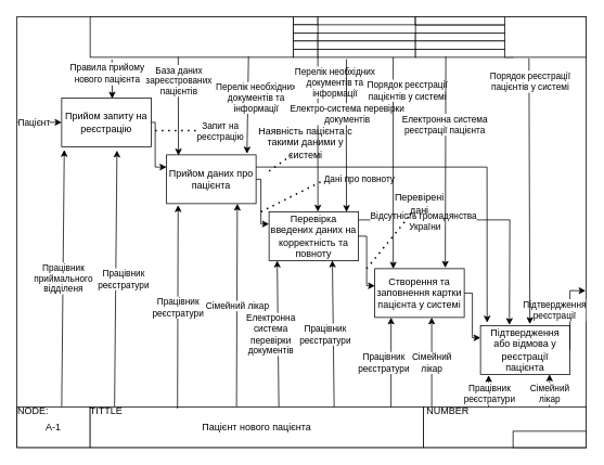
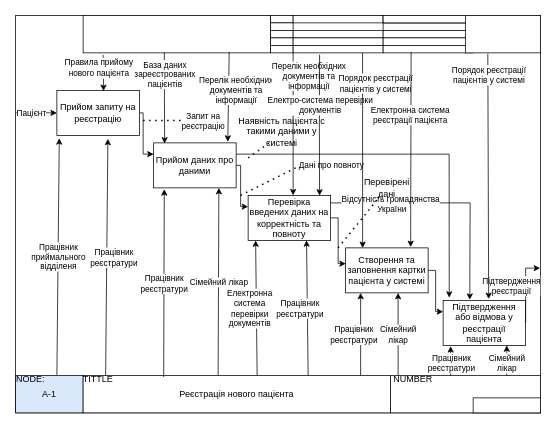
  <mxCell id="0" />
  <mxCell id="1" parent="0" />
  <mxCell id="2" value="" style="rounded=0;whiteSpace=wrap;html=1;" vertex="1" parent="1"><mxGeometry x="20" y="20" width="700" height="530" as="geometry" /></mxCell>
  <mxCell id="3" value="" style="rounded=0;whiteSpace=wrap;html=1;" vertex="1" parent="1"><mxGeometry x="110" y="20" width="250" height="50" as="geometry" /></mxCell>
  <mxCell id="4" value="" style="rounded=0;whiteSpace=wrap;html=1;" vertex="1" parent="1"><mxGeometry x="360" y="20" width="30" height="10" as="geometry" /></mxCell>
  <mxCell id="5" value="" style="rounded=0;whiteSpace=wrap;html=1;" vertex="1" parent="1"><mxGeometry x="360" y="30" width="30" height="10" as="geometry" /></mxCell>
  <mxCell id="6" value="" style="rounded=0;whiteSpace=wrap;html=1;" vertex="1" parent="1"><mxGeometry x="360" y="40" width="30" height="10" as="geometry" /></mxCell>
  <mxCell id="7" value="" style="rounded=0;whiteSpace=wrap;html=1;" vertex="1" parent="1"><mxGeometry x="360" y="50" width="30" height="10" as="geometry" /></mxCell>
  <mxCell id="8" value="" style="rounded=0;whiteSpace=wrap;html=1;" vertex="1" parent="1"><mxGeometry x="360" y="60" width="30" height="10" as="geometry" /></mxCell>
  <mxCell id="9" value="" style="rounded=0;whiteSpace=wrap;html=1;" vertex="1" parent="1"><mxGeometry x="390" y="20" width="120" height="10" as="geometry" /></mxCell>
  <mxCell id="10" value="" style="rounded=0;whiteSpace=wrap;html=1;" vertex="1" parent="1"><mxGeometry x="510" y="30" width="120" height="10" as="geometry" /></mxCell>
  <mxCell id="11" value="" style="rounded=0;whiteSpace=wrap;html=1;" vertex="1" parent="1"><mxGeometry x="390" y="40" width="120" height="10" as="geometry" /></mxCell>
  <mxCell id="12" value="" style="rounded=0;whiteSpace=wrap;html=1;" vertex="1" parent="1"><mxGeometry x="390" y="50" width="120" height="10" as="geometry" /></mxCell>
  <mxCell id="13" value="" style="rounded=0;whiteSpace=wrap;html=1;" vertex="1" parent="1"><mxGeometry x="390" y="60" width="120" height="10" as="geometry" /></mxCell>
  <mxCell id="14" value="" style="rounded=0;whiteSpace=wrap;html=1;" vertex="1" parent="1"><mxGeometry x="510" y="20" width="120" height="10" as="geometry" /></mxCell>
  <mxCell id="15" value="" style="rounded=0;whiteSpace=wrap;html=1;" vertex="1" parent="1"><mxGeometry x="510" y="40" width="120" height="10" as="geometry" /></mxCell>
  <mxCell id="16" value="" style="rounded=0;whiteSpace=wrap;html=1;" vertex="1" parent="1"><mxGeometry x="510" y="50" width="120" height="10" as="geometry" /></mxCell>
  <mxCell id="17" value="" style="rounded=0;whiteSpace=wrap;html=1;" vertex="1" parent="1"><mxGeometry x="510" y="60" width="120" height="10" as="geometry" /></mxCell>
  <mxCell id="18" value="" style="rounded=0;whiteSpace=wrap;html=1;" vertex="1" parent="1"><mxGeometry x="510" y="20" width="120" height="10" as="geometry" /></mxCell>
  <mxCell id="19" value="" style="rounded=0;whiteSpace=wrap;html=1;" vertex="1" parent="1"><mxGeometry x="620" y="20" width="100" height="50" as="geometry" /></mxCell>
- <mxCell id="20" value="A-1" style="rounded=0;whiteSpace=wrap;html=1;" vertex="1" parent="1"><mxGeometry x="20" y="500" width="90" height="50" as="geometry" /></mxCell>
+ <mxCell id="20" value="A-1" style="rounded=0;whiteSpace=wrap;html=1;fillColor=#dae8fc;" vertex="1" parent="1"><mxGeometry x="20" y="500" width="90" height="50" as="geometry" /></mxCell>
  <mxCell id="21" value="NODE:" style="text;html=1;strokeColor=none;fillColor=none;align=center;verticalAlign=middle;whiteSpace=wrap;rounded=0;" vertex="1" parent="1"><mxGeometry x="20" y="500" width="40" height="10" as="geometry" /></mxCell>
- <mxCell id="22" value="Пацієнт нового пацієнта" style="rounded=0;whiteSpace=wrap;html=1;" vertex="1" parent="1"><mxGeometry x="110" y="500" width="410" height="50" as="geometry" /></mxCell>
+ <mxCell id="22" value="Реєстрація нового пацієнта" style="rounded=0;whiteSpace=wrap;html=1;" vertex="1" parent="1"><mxGeometry x="110" y="500" width="410" height="50" as="geometry" /></mxCell>
  <mxCell id="23" value="TITTLE" style="text;html=1;strokeColor=none;fillColor=none;align=center;verticalAlign=middle;whiteSpace=wrap;rounded=0;" vertex="1" parent="1"><mxGeometry x="100" y="500" width="60" height="10" as="geometry" /></mxCell>
  <mxCell id="24" value="" style="rounded=0;whiteSpace=wrap;html=1;" vertex="1" parent="1"><mxGeometry x="520" y="500" width="200" height="50" as="geometry" /></mxCell>
  <mxCell id="25" value="NUMBER" style="text;html=1;strokeColor=none;fillColor=none;align=center;verticalAlign=middle;whiteSpace=wrap;rounded=0;" vertex="1" parent="1"><mxGeometry x="520" y="500" width="60" height="10" as="geometry" /></mxCell>
  <mxCell id="26" value="" style="rounded=0;whiteSpace=wrap;html=1;" vertex="1" parent="1"><mxGeometry x="630" y="530" width="90" height="20" as="geometry" /></mxCell>
  <mxCell id="27" style="edgeStyle=orthogonalEdgeStyle;rounded=0;orthogonalLoop=1;jettySize=auto;html=1;entryX=0;entryY=0.25;entryDx=0;entryDy=0;" edge="1" parent="1" source="28" target="30"><mxGeometry relative="1" as="geometry"><Array as="points"><mxPoint x="190" y="150" /><mxPoint x="190" y="205" /></Array></mxGeometry></mxCell>
  <mxCell id="28" value="Прийом запиту на реєстрацію" style="rounded=0;whiteSpace=wrap;html=1;" vertex="1" parent="1"><mxGeometry x="75" y="120" width="110" height="60" as="geometry" /></mxCell>
  <mxCell id="29" style="edgeStyle=orthogonalEdgeStyle;rounded=0;orthogonalLoop=1;jettySize=auto;html=1;entryX=0;entryY=0.25;entryDx=0;entryDy=0;" edge="1" parent="1" source="30" target="31"><mxGeometry relative="1" as="geometry"><Array as="points"><mxPoint x="320" y="220" /><mxPoint x="320" y="275" /></Array></mxGeometry></mxCell>
- <mxCell id="30" value="Прийом даних про пацієнта" style="rounded=0;whiteSpace=wrap;html=1;" vertex="1" parent="1"><mxGeometry x="204" y="190" width="110" height="60" as="geometry" /></mxCell>
+ <mxCell id="30" value="Прийом даних про даними" style="rounded=0;whiteSpace=wrap;html=1;" vertex="1" parent="1"><mxGeometry x="204" y="190" width="110" height="60" as="geometry" /></mxCell>
  <mxCell id="31" value="Перевірка введених даних на корректність та повноту" style="rounded=0;whiteSpace=wrap;html=1;" vertex="1" parent="1"><mxGeometry x="330" y="260" width="110" height="60" as="geometry" /></mxCell>
  <mxCell id="32" style="edgeStyle=orthogonalEdgeStyle;rounded=0;orthogonalLoop=1;jettySize=auto;html=1;entryX=0;entryY=0.25;entryDx=0;entryDy=0;" edge="1" parent="1" source="33" target="34"><mxGeometry relative="1" as="geometry"><Array as="points"><mxPoint x="580" y="360" /><mxPoint x="580" y="415" /></Array></mxGeometry></mxCell>
  <mxCell id="33" value="Створення та заповнення картки пацієнта у системі" style="rounded=0;whiteSpace=wrap;html=1;" vertex="1" parent="1"><mxGeometry x="460" y="330" width="110" height="60" as="geometry" /></mxCell>
  <mxCell id="34" value="Підтвердження або відмова у реєстрації пацієнта" style="rounded=0;whiteSpace=wrap;html=1;" vertex="1" parent="1"><mxGeometry x="590" y="400" width="110" height="60" as="geometry" /></mxCell>
  <mxCell id="35" style="edgeStyle=orthogonalEdgeStyle;rounded=0;orthogonalLoop=1;jettySize=auto;html=1;entryX=0.002;entryY=0.35;entryDx=0;entryDy=0;entryPerimeter=0;" edge="1" parent="1" source="31" target="33"><mxGeometry relative="1" as="geometry"><Array as="points"><mxPoint x="450" y="290" /><mxPoint x="450" y="351" /></Array></mxGeometry></mxCell>
  <mxCell id="36" value="" style="endArrow=classic;html=1;rounded=0;exitX=0;exitY=0.245;exitDx=0;exitDy=0;exitPerimeter=0;entryX=0;entryY=0.5;entryDx=0;entryDy=0;" edge="1" parent="1" source="2" target="28"><mxGeometry relative="1" as="geometry"><mxPoint x="40" y="150" as="sourcePoint" /><mxPoint x="70" y="149.86" as="targetPoint" /></mxGeometry></mxCell>
  <mxCell id="37" value="Пацієнт" style="edgeLabel;html=1;align=center;verticalAlign=middle;resizable=0;points=[];" vertex="1" connectable="0" parent="36"><mxGeometry x="-0.702" y="1" relative="1" as="geometry"><mxPoint x="12" y="1" as="offset" /></mxGeometry></mxCell>
  <mxCell id="38" value="" style="endArrow=classic;html=1;rounded=0;entryX=0.565;entryY=0.014;entryDx=0;entryDy=0;entryPerimeter=0;exitX=0.107;exitY=1.055;exitDx=0;exitDy=0;exitPerimeter=0;" edge="1" parent="1" source="3" target="28"><mxGeometry relative="1" as="geometry"><mxPoint x="90" y="90" as="sourcePoint" /><mxPoint x="190" y="90" as="targetPoint" /><Array as="points"><mxPoint x="137" y="80" /></Array></mxGeometry></mxCell>
  <mxCell id="39" value="А" style="edgeLabel;html=1;align=center;verticalAlign=middle;resizable=0;points=[];" vertex="1" connectable="0" parent="38"><mxGeometry x="0.031" y="1" relative="1" as="geometry"><mxPoint as="offset" /></mxGeometry></mxCell>
  <mxCell id="40" value="Правила прийому &lt;br&gt;нового пацієнта" style="edgeLabel;html=1;align=center;verticalAlign=middle;resizable=0;points=[];" vertex="1" connectable="0" parent="38"><mxGeometry x="0.13" y="2" relative="1" as="geometry"><mxPoint x="-9" y="-10" as="offset" /></mxGeometry></mxCell>
  <mxCell id="41" value="" style="endArrow=classic;html=1;rounded=0;entryX=0.133;entryY=0.014;entryDx=0;entryDy=0;entryPerimeter=0;exitX=0.433;exitY=0.989;exitDx=0;exitDy=0;exitPerimeter=0;" edge="1" parent="1" source="3" target="30"><mxGeometry relative="1" as="geometry"><mxPoint x="185" y="100" as="sourcePoint" /><mxPoint x="285" y="100" as="targetPoint" /></mxGeometry></mxCell>
  <mxCell id="42" value="База даних&lt;br&gt;зареєстрованих&lt;br&gt;пацієнтів" style="edgeLabel;html=1;align=center;verticalAlign=middle;resizable=0;points=[];" vertex="1" connectable="0" parent="41"><mxGeometry x="-0.522" relative="1" as="geometry"><mxPoint as="offset" /></mxGeometry></mxCell>
  <mxCell id="43" value="Запит на&lt;br&gt;реєстрацію" style="edgeLabel;html=1;align=center;verticalAlign=middle;resizable=0;points=[];" vertex="1" connectable="0" parent="41"><mxGeometry x="0.475" y="-1" relative="1" as="geometry"><mxPoint x="52" y="1" as="offset" /></mxGeometry></mxCell>
  <mxCell id="44" value="" style="endArrow=none;dashed=1;html=1;dashPattern=1 3;strokeWidth=2;rounded=0;" edge="1" parent="1"><mxGeometry width="50" height="50" relative="1" as="geometry"><mxPoint x="190" y="160" as="sourcePoint" /><mxPoint x="240" y="160" as="targetPoint" /></mxGeometry></mxCell>
  <mxCell id="45" value="" style="endArrow=classic;html=1;rounded=0;entryX=0.899;entryY=-0.025;entryDx=0;entryDy=0;entryPerimeter=0;exitX=0.779;exitY=0.979;exitDx=0;exitDy=0;exitPerimeter=0;" edge="1" parent="1" source="3" target="30"><mxGeometry relative="1" as="geometry"><mxPoint x="240" y="180" as="sourcePoint" /><mxPoint x="340" y="180" as="targetPoint" /><Array as="points" /></mxGeometry></mxCell>
  <mxCell id="46" value="Перелік необхідних&lt;br&gt;документів та&lt;br&gt;інформації" style="edgeLabel;resizable=0;html=1;align=center;verticalAlign=middle;" connectable="0" vertex="1" parent="45"><mxGeometry relative="1" as="geometry"><mxPoint x="10" y="-9" as="offset" /></mxGeometry></mxCell>
  <mxCell id="47" value="" style="endArrow=classic;html=1;rounded=0;entryX=0.899;entryY=-0.025;entryDx=0;entryDy=0;entryPerimeter=0;exitX=1;exitY=1;exitDx=0;exitDy=0;" edge="1" parent="1" source="8"><mxGeometry relative="1" as="geometry"><mxPoint x="392" y="140" as="sourcePoint" /><mxPoint x="390" y="260" as="targetPoint" /><Array as="points" /></mxGeometry></mxCell>
  <mxCell id="48" value="Перелік необхідних&lt;br&gt;документів та&lt;br&gt;інформації" style="edgeLabel;resizable=0;html=1;align=center;verticalAlign=middle;" connectable="0" vertex="1" parent="47"><mxGeometry relative="1" as="geometry"><mxPoint x="20" y="-65" as="offset" /></mxGeometry></mxCell>
  <mxCell id="49" value="" style="endArrow=classic;html=1;rounded=0;exitX=1;exitY=0.25;exitDx=0;exitDy=0;entryX=0.074;entryY=-0.06;entryDx=0;entryDy=0;entryPerimeter=0;" edge="1" parent="1" source="30" target="34"><mxGeometry relative="1" as="geometry"><mxPoint x="350" y="220" as="sourcePoint" /><mxPoint x="450" y="220" as="targetPoint" /><Array as="points"><mxPoint x="598" y="205" /></Array></mxGeometry></mxCell>
  <mxCell id="50" value="" style="endArrow=none;dashed=1;html=1;dashPattern=1 3;strokeWidth=2;rounded=0;" edge="1" parent="1"><mxGeometry width="50" height="50" relative="1" as="geometry"><mxPoint x="330" y="210" as="sourcePoint" /><mxPoint x="358" y="190" as="targetPoint" /></mxGeometry></mxCell>
  <mxCell id="51" value="Наявність пацієнта с такими даними у системі" style="text;html=1;strokeColor=none;fillColor=none;align=center;verticalAlign=middle;whiteSpace=wrap;rounded=0;" vertex="1" parent="1"><mxGeometry x="315" y="170" width="120" height="10" as="geometry" /></mxCell>
  <mxCell id="52" value="" style="endArrow=none;dashed=1;html=1;dashPattern=1 3;strokeWidth=2;rounded=0;" edge="1" parent="1"><mxGeometry width="50" height="50" relative="1" as="geometry"><mxPoint x="320" y="260" as="sourcePoint" /><mxPoint x="400" y="220" as="targetPoint" /></mxGeometry></mxCell>
  <mxCell id="53" value="Дані про повноту" style="edgeLabel;resizable=0;html=1;align=center;verticalAlign=middle;" connectable="0" vertex="1" parent="1"><mxGeometry x="440" y="219.998" as="geometry" /></mxCell>
  <mxCell id="54" value="" style="endArrow=classic;html=1;rounded=0;entryX=0.866;entryY=0.006;entryDx=0;entryDy=0;entryPerimeter=0;exitX=0.294;exitY=1.229;exitDx=0;exitDy=0;exitPerimeter=0;" edge="1" parent="1" source="13" target="31"><mxGeometry relative="1" as="geometry"><mxPoint x="390" y="240" as="sourcePoint" /><mxPoint x="490" y="240" as="targetPoint" /><Array as="points"><mxPoint x="425" y="170" /></Array></mxGeometry></mxCell>
  <mxCell id="55" value="Електро-система перевірки&lt;br&gt;документів" style="edgeLabel;html=1;align=center;verticalAlign=middle;resizable=0;points=[];" vertex="1" connectable="0" parent="54"><mxGeometry x="-0.291" relative="1" as="geometry"><mxPoint as="offset" /></mxGeometry></mxCell>
  <mxCell id="56" value="" style="endArrow=classic;html=1;rounded=0;entryX=0.323;entryY=-0.012;entryDx=0;entryDy=0;entryPerimeter=0;" edge="1" parent="1" target="34"><mxGeometry relative="1" as="geometry"><mxPoint x="440" y="270" as="sourcePoint" /><mxPoint x="540" y="270" as="targetPoint" /><Array as="points"><mxPoint x="626" y="270" /></Array></mxGeometry></mxCell>
  <mxCell id="57" value="Відсутність громадянства&lt;br&gt;&amp;nbsp;України" style="edgeLabel;html=1;align=center;verticalAlign=middle;resizable=0;points=[];" vertex="1" connectable="0" parent="56"><mxGeometry x="-0.515" y="-1" relative="1" as="geometry"><mxPoint x="3" as="offset" /></mxGeometry></mxCell>
  <mxCell id="58" value="" style="endArrow=classic;html=1;rounded=0;entryX=0.206;entryY=0.002;entryDx=0;entryDy=0;entryPerimeter=0;exitX=0.772;exitY=1;exitDx=0;exitDy=0;exitPerimeter=0;" edge="1" parent="1" source="13" target="33"><mxGeometry relative="1" as="geometry"><mxPoint x="500" y="130" as="sourcePoint" /><mxPoint x="600" y="130" as="targetPoint" /><Array as="points" /></mxGeometry></mxCell>
  <mxCell id="59" value="Порядок реєстрації &lt;br&gt;пацієнтів у системі" style="edgeLabel;html=1;align=center;verticalAlign=middle;resizable=0;points=[];" vertex="1" connectable="0" parent="58"><mxGeometry x="-0.766" y="-2" relative="1" as="geometry"><mxPoint x="19" y="10" as="offset" /></mxGeometry></mxCell>
  <mxCell id="60" value="" style="endArrow=classic;html=1;rounded=0;entryX=0.788;entryY=-0.017;entryDx=0;entryDy=0;entryPerimeter=0;exitX=0.311;exitY=0.9;exitDx=0;exitDy=0;exitPerimeter=0;" edge="1" parent="1" source="17" target="33"><mxGeometry relative="1" as="geometry"><mxPoint x="510" y="140" as="sourcePoint" /><mxPoint x="610" y="140" as="targetPoint" /></mxGeometry></mxCell>
  <mxCell id="61" value="Електронна система&lt;br&gt;реєстрації пацієнта" style="edgeLabel;html=1;align=center;verticalAlign=middle;resizable=0;points=[];" vertex="1" connectable="0" parent="60"><mxGeometry x="-0.354" y="-2" relative="1" as="geometry"><mxPoint as="offset" /></mxGeometry></mxCell>
  <mxCell id="62" value="Перевірені дані" style="text;html=1;strokeColor=none;fillColor=none;align=center;verticalAlign=middle;whiteSpace=wrap;rounded=0;" vertex="1" parent="1"><mxGeometry x="485" y="235" width="60" height="30" as="geometry" /></mxCell>
  <mxCell id="63" value="" style="endArrow=none;dashed=1;html=1;dashPattern=1 3;strokeWidth=2;rounded=0;" edge="1" parent="1" target="62"><mxGeometry width="50" height="50" relative="1" as="geometry"><mxPoint x="450" y="330" as="sourcePoint" /><mxPoint x="500" y="280" as="targetPoint" /></mxGeometry></mxCell>
  <mxCell id="64" value="" style="endArrow=classic;html=1;rounded=0;entryX=0.999;entryY=0.636;entryDx=0;entryDy=0;entryPerimeter=0;" edge="1" parent="1" target="2"><mxGeometry relative="1" as="geometry"><mxPoint x="700" y="430" as="sourcePoint" /><mxPoint x="800" y="430" as="targetPoint" /><Array as="points"><mxPoint x="700" y="357" /></Array></mxGeometry></mxCell>
  <mxCell id="65" value="Підтвердження&lt;br&gt;реєстрації" style="edgeLabel;resizable=0;html=1;align=center;verticalAlign=middle;" connectable="0" vertex="1" parent="64"><mxGeometry relative="1" as="geometry"><mxPoint x="-20" y="-4" as="offset" /></mxGeometry></mxCell>
  <mxCell id="66" value="" style="endArrow=classic;html=1;rounded=0;entryX=0.182;entryY=1.017;entryDx=0;entryDy=0;entryPerimeter=0;" edge="1" parent="1"><mxGeometry relative="1" as="geometry"><mxPoint x="600" y="500" as="sourcePoint" /><mxPoint x="600.02" y="461.02" as="targetPoint" /></mxGeometry></mxCell>
  <mxCell id="67" value="Працівник&lt;br&gt;реєстратури" style="edgeLabel;html=1;align=center;verticalAlign=middle;resizable=0;points=[];" vertex="1" connectable="0" parent="66"><mxGeometry x="-0.145" relative="1" as="geometry"><mxPoint as="offset" /></mxGeometry></mxCell>
  <mxCell id="68" value="" style="endArrow=classic;html=1;rounded=0;entryX=0.655;entryY=0.972;entryDx=0;entryDy=0;entryPerimeter=0;exitX=0.71;exitY=0;exitDx=0;exitDy=0;exitPerimeter=0;" edge="1" parent="1"><mxGeometry relative="1" as="geometry"><mxPoint x="674.83" y="500" as="sourcePoint" /><mxPoint x="674.88" y="460" as="targetPoint" /><Array as="points" /></mxGeometry></mxCell>
  <mxCell id="69" value="Сімейний&lt;br&gt;лікар" style="edgeLabel;html=1;align=center;verticalAlign=middle;resizable=0;points=[];" vertex="1" connectable="0" parent="68"><mxGeometry x="-0.15" relative="1" as="geometry"><mxPoint as="offset" /></mxGeometry></mxCell>
  <mxCell id="70" value="" style="endArrow=classic;html=1;rounded=0;entryX=0.636;entryY=1;entryDx=0;entryDy=0;entryPerimeter=0;" edge="1" parent="1" target="33"><mxGeometry relative="1" as="geometry"><mxPoint x="530" y="500" as="sourcePoint" /><mxPoint x="630" y="500" as="targetPoint" /></mxGeometry></mxCell>
  <mxCell id="71" value="Сімейний&lt;br&gt;лікар" style="edgeLabel;resizable=0;html=1;align=center;verticalAlign=middle;" connectable="0" vertex="1" parent="70"><mxGeometry relative="1" as="geometry" /></mxCell>
  <mxCell id="72" value="" style="endArrow=classic;html=1;rounded=0;entryX=0.636;entryY=1;entryDx=0;entryDy=0;entryPerimeter=0;" edge="1" parent="1"><mxGeometry relative="1" as="geometry"><mxPoint x="480" y="500" as="sourcePoint" /><mxPoint x="480" y="390" as="targetPoint" /></mxGeometry></mxCell>
  <mxCell id="73" value="Працівник&lt;br&gt;реєстратури" style="edgeLabel;resizable=0;html=1;align=center;verticalAlign=middle;" connectable="0" vertex="1" parent="72"><mxGeometry relative="1" as="geometry"><mxPoint x="-10" as="offset" /></mxGeometry></mxCell>
  <mxCell id="74" value="" style="endArrow=classic;html=1;rounded=0;entryX=0.029;entryY=1.064;entryDx=0;entryDy=0;entryPerimeter=0;" edge="1" parent="1" target="28"><mxGeometry relative="1" as="geometry"><mxPoint x="75" y="499.43" as="sourcePoint" /><mxPoint x="175" y="499.43" as="targetPoint" /></mxGeometry></mxCell>
  <mxCell id="75" value="Працівник&lt;br&gt;приймального&lt;br&gt;відділеня" style="edgeLabel;resizable=0;html=1;align=center;verticalAlign=middle;" connectable="0" vertex="1" parent="74"><mxGeometry relative="1" as="geometry" /></mxCell>
  <mxCell id="76" value="" style="endArrow=classic;html=1;rounded=0;entryX=0.029;entryY=1.064;entryDx=0;entryDy=0;entryPerimeter=0;" edge="1" parent="1"><mxGeometry relative="1" as="geometry"><mxPoint x="140" y="500" as="sourcePoint" /><mxPoint x="143" y="184.57" as="targetPoint" /></mxGeometry></mxCell>
  <mxCell id="77" value="Працівник&lt;br&gt;реєстратури" style="edgeLabel;resizable=0;html=1;align=center;verticalAlign=middle;" connectable="0" vertex="1" parent="76"><mxGeometry relative="1" as="geometry"><mxPoint x="9" as="offset" /></mxGeometry></mxCell>
  <mxCell id="78" value="" style="endArrow=classic;html=1;rounded=0;entryX=0.129;entryY=1.031;entryDx=0;entryDy=0;entryPerimeter=0;exitX=0.262;exitY=0.043;exitDx=0;exitDy=0;exitPerimeter=0;" edge="1" parent="1" source="22" target="30"><mxGeometry relative="1" as="geometry"><mxPoint x="190" y="499.43" as="sourcePoint" /><mxPoint x="290" y="499.43" as="targetPoint" /></mxGeometry></mxCell>
  <mxCell id="79" value="Працівник&lt;br&gt;реєстратури" style="edgeLabel;resizable=0;html=1;align=center;verticalAlign=middle;" connectable="0" vertex="1" parent="78"><mxGeometry relative="1" as="geometry" /></mxCell>
  <mxCell id="80" value="" style="endArrow=classic;html=1;rounded=0;entryX=0.129;entryY=1.031;entryDx=0;entryDy=0;entryPerimeter=0;exitX=0.262;exitY=0.043;exitDx=0;exitDy=0;exitPerimeter=0;" edge="1" parent="1"><mxGeometry relative="1" as="geometry"><mxPoint x="290" y="500" as="sourcePoint" /><mxPoint x="291" y="250" as="targetPoint" /></mxGeometry></mxCell>
  <mxCell id="81" value="Сімейний лікар" style="edgeLabel;resizable=0;html=1;align=center;verticalAlign=middle;" connectable="0" vertex="1" parent="80"><mxGeometry relative="1" as="geometry" /></mxCell>
  <mxCell id="82" value="" style="endArrow=classic;html=1;rounded=0;entryX=0.708;entryY=0.998;entryDx=0;entryDy=0;entryPerimeter=0;" edge="1" parent="1" target="31"><mxGeometry relative="1" as="geometry"><mxPoint x="410" y="500" as="sourcePoint" /><mxPoint x="410" y="390" as="targetPoint" /></mxGeometry></mxCell>
  <mxCell id="83" value="Працівник&lt;br&gt;реєстратури" style="edgeLabel;resizable=0;html=1;align=center;verticalAlign=middle;" connectable="0" vertex="1" parent="82"><mxGeometry relative="1" as="geometry"><mxPoint x="-10" as="offset" /></mxGeometry></mxCell>
  <mxCell id="84" value="" style="endArrow=classic;html=1;rounded=0;entryX=0.708;entryY=0.998;entryDx=0;entryDy=0;entryPerimeter=0;" edge="1" parent="1"><mxGeometry relative="1" as="geometry"><mxPoint x="342" y="500" as="sourcePoint" /><mxPoint x="340" y="320" as="targetPoint" /></mxGeometry></mxCell>
  <mxCell id="85" value="Електронна&lt;br&gt;система&lt;br&gt;перевірки&lt;br&gt;документів" style="edgeLabel;resizable=0;html=1;align=center;verticalAlign=middle;" connectable="0" vertex="1" parent="84"><mxGeometry relative="1" as="geometry"><mxPoint x="-10" as="offset" /></mxGeometry></mxCell>
  <mxCell id="86" value="" style="endArrow=classic;html=1;rounded=0;entryX=0.552;entryY=-0.031;entryDx=0;entryDy=0;entryPerimeter=0;exitX=0.296;exitY=1.026;exitDx=0;exitDy=0;exitPerimeter=0;" edge="1" parent="1" source="19" target="34"><mxGeometry relative="1" as="geometry"><mxPoint x="580" y="149.71" as="sourcePoint" /><mxPoint x="680" y="149.71" as="targetPoint" /></mxGeometry></mxCell>
  <mxCell id="87" value="Порядок реєстрації&lt;br&gt;пацієнтів у системі" style="edgeLabel;resizable=0;html=1;align=center;verticalAlign=middle;" connectable="0" vertex="1" parent="86"><mxGeometry relative="1" as="geometry"><mxPoint y="-135" as="offset" /></mxGeometry></mxCell>
